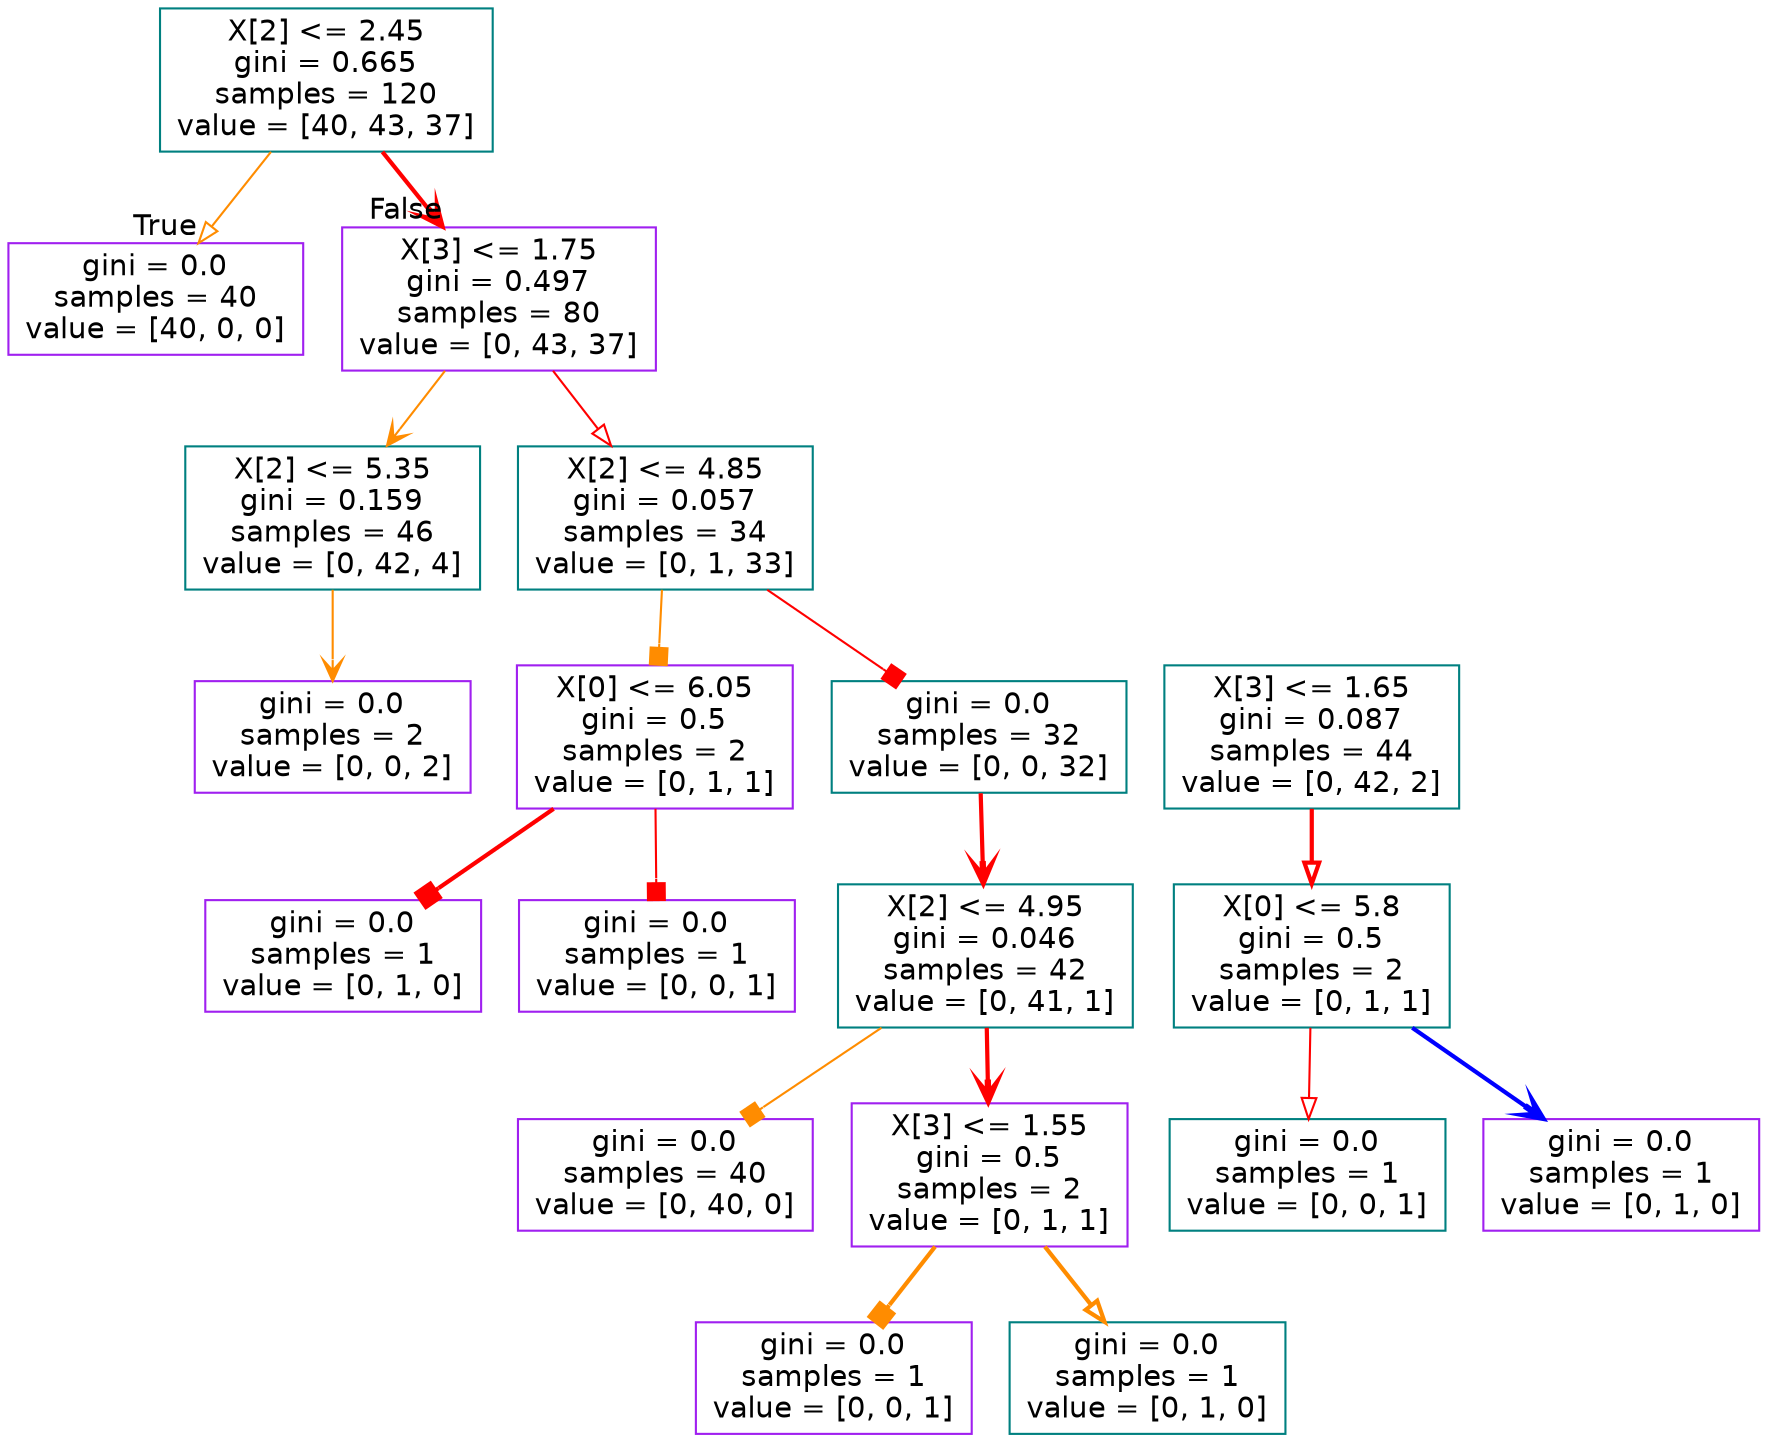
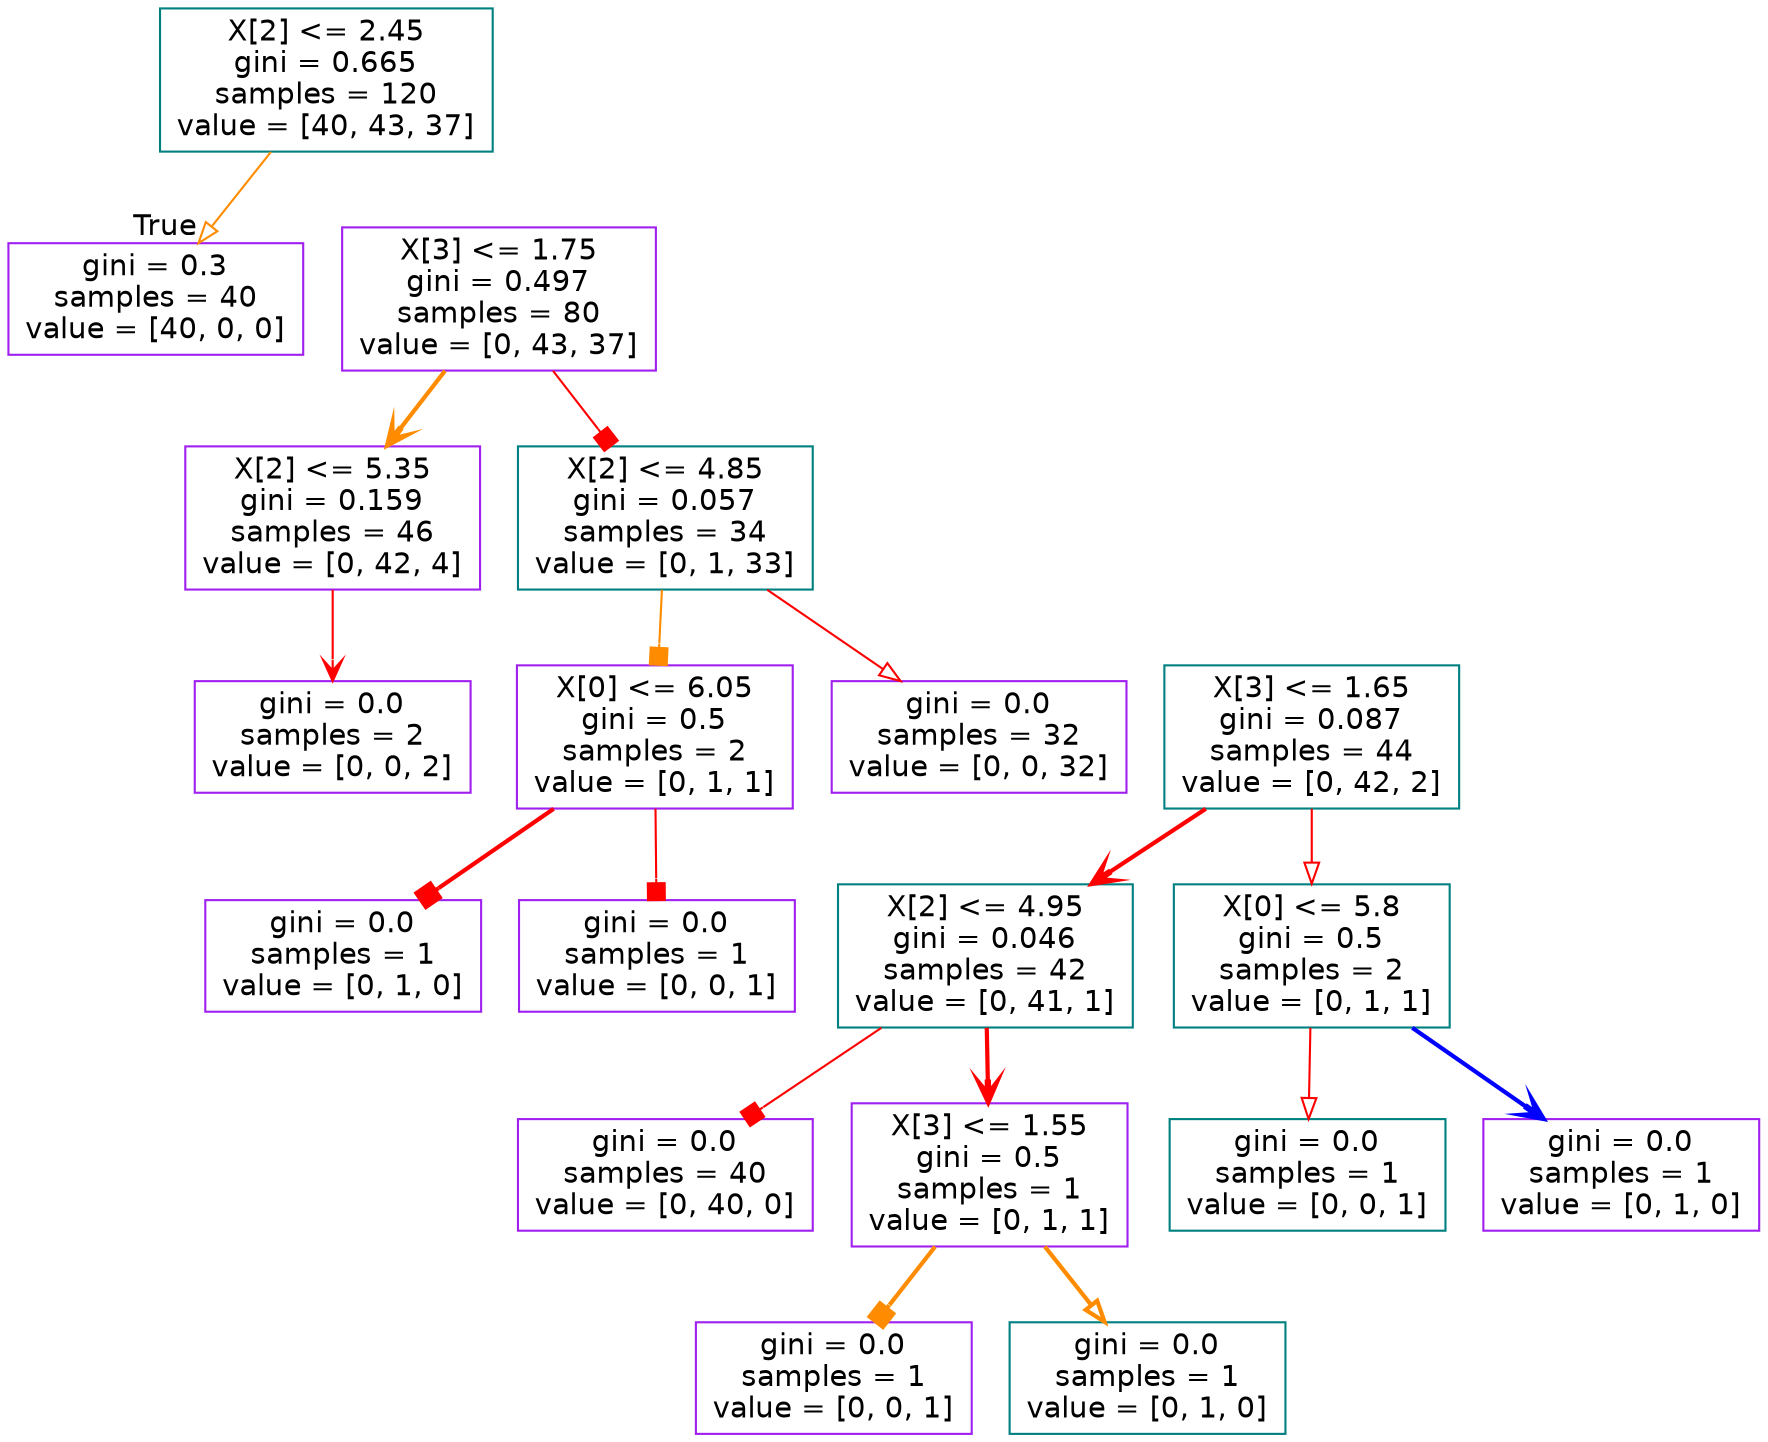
  digraph {
    node [color=purple fontname=helvetica shape=box]
    edge [arrowhead=onormal color=red fontname=helvetica style=solid]
    n1 [color=teal label="X[2] <= 2.45\ngini = 0.665\nsamples = 120\nvalue = [40, 43, 37]"]
-   n2 [label="gini = 0.0\nsamples = 40\nvalue = [40, 0, 0]"]
+   n2 [label="gini = 0.3\nsamples = 40\nvalue = [40, 0, 0]"]
    n3 [label="X[3] <= 1.75\ngini = 0.497\nsamples = 80\nvalue = [0, 43, 37]"]
-   n4 [color=teal label="X[2] <= 5.35\ngini = 0.159\nsamples = 46\nvalue = [0, 42, 4]"]
+   n4 [label="X[2] <= 5.35\ngini = 0.159\nsamples = 46\nvalue = [0, 42, 4]"]
    n5 [color=teal label="X[2] <= 4.85\ngini = 0.057\nsamples = 34\nvalue = [0, 1, 33]"]
    n6 [label="gini = 0.0\nsamples = 2\nvalue = [0, 0, 2]"]
    n7 [label="X[0] <= 6.05\ngini = 0.5\nsamples = 2\nvalue = [0, 1, 1]"]
-   n8 [color=teal label="gini = 0.0\nsamples = 32\nvalue = [0, 0, 32]"]
+   n8 [label="gini = 0.0\nsamples = 32\nvalue = [0, 0, 32]"]
    n9 [color=teal label="X[3] <= 1.65\ngini = 0.087\nsamples = 44\nvalue = [0, 42, 2]"]
    n10 [color=teal label="X[2] <= 4.95\ngini = 0.046\nsamples = 42\nvalue = [0, 41, 1]"]
    n11 [color=teal label="X[0] <= 5.8\ngini = 0.5\nsamples = 2\nvalue = [0, 1, 1]"]
    n12 [label="gini = 0.0\nsamples = 40\nvalue = [0, 40, 0]"]
-   n13 [label="X[3] <= 1.55\ngini = 0.5\nsamples = 2\nvalue = [0, 1, 1]"]
+   n13 [label="X[3] <= 1.55\ngini = 0.5\nsamples = 1\nvalue = [0, 1, 1]"]
    n14 [color=teal label="gini = 0.0\nsamples = 1\nvalue = [0, 0, 1]"]
    n15 [label="gini = 0.0\nsamples = 1\nvalue = [0, 1, 0]"]
    n16 [label="gini = 0.0\nsamples = 1\nvalue = [0, 0, 1]"]
    n17 [color=teal label="gini = 0.0\nsamples = 1\nvalue = [0, 1, 0]"]
    n18 [label="gini = 0.0\nsamples = 1\nvalue = [0, 1, 0]"]
    n19 [label="gini = 0.0\nsamples = 1\nvalue = [0, 0, 1]"]
    n1 -> n2 [color=darkorange headlabel=True labelangle=45 labeldistance=2.5]
-   n1 -> n3 [arrowhead=vee headlabel=False labelangle=-45 labeldistance=2.5 style=bold]
-   n3 -> n4 [arrowhead=vee color=darkorange]
-   n3 -> n5
-   n4 -> n6 [arrowhead=vee color=darkorange]
+   n3 -> n4 [arrowhead=vee color=darkorange style=bold]
+   n3 -> n5 [arrowhead=box]
+   n4 -> n6 [arrowhead=vee]
    n5 -> n7 [arrowhead=box color=darkorange]
-   n5 -> n8 [arrowhead=box]
+   n5 -> n8
    n7 -> n18 [arrowhead=box style=bold]
    n7 -> n19 [arrowhead=box]
-   n8 -> n10 [arrowhead=vee style=bold]
-   n9 -> n11 [style=bold]
-   n10 -> n12 [arrowhead=box color=darkorange]
+   n9 -> n10 [arrowhead=vee style=bold]
+   n9 -> n11
+   n10 -> n12 [arrowhead=box]
    n10 -> n13 [arrowhead=vee style=bold]
    n11 -> n14
    n11 -> n15 [arrowhead=vee color=blue style=bold]
    n13 -> n16 [arrowhead=box color=darkorange style=bold]
    n13 -> n17 [color=darkorange style=bold]
  }
